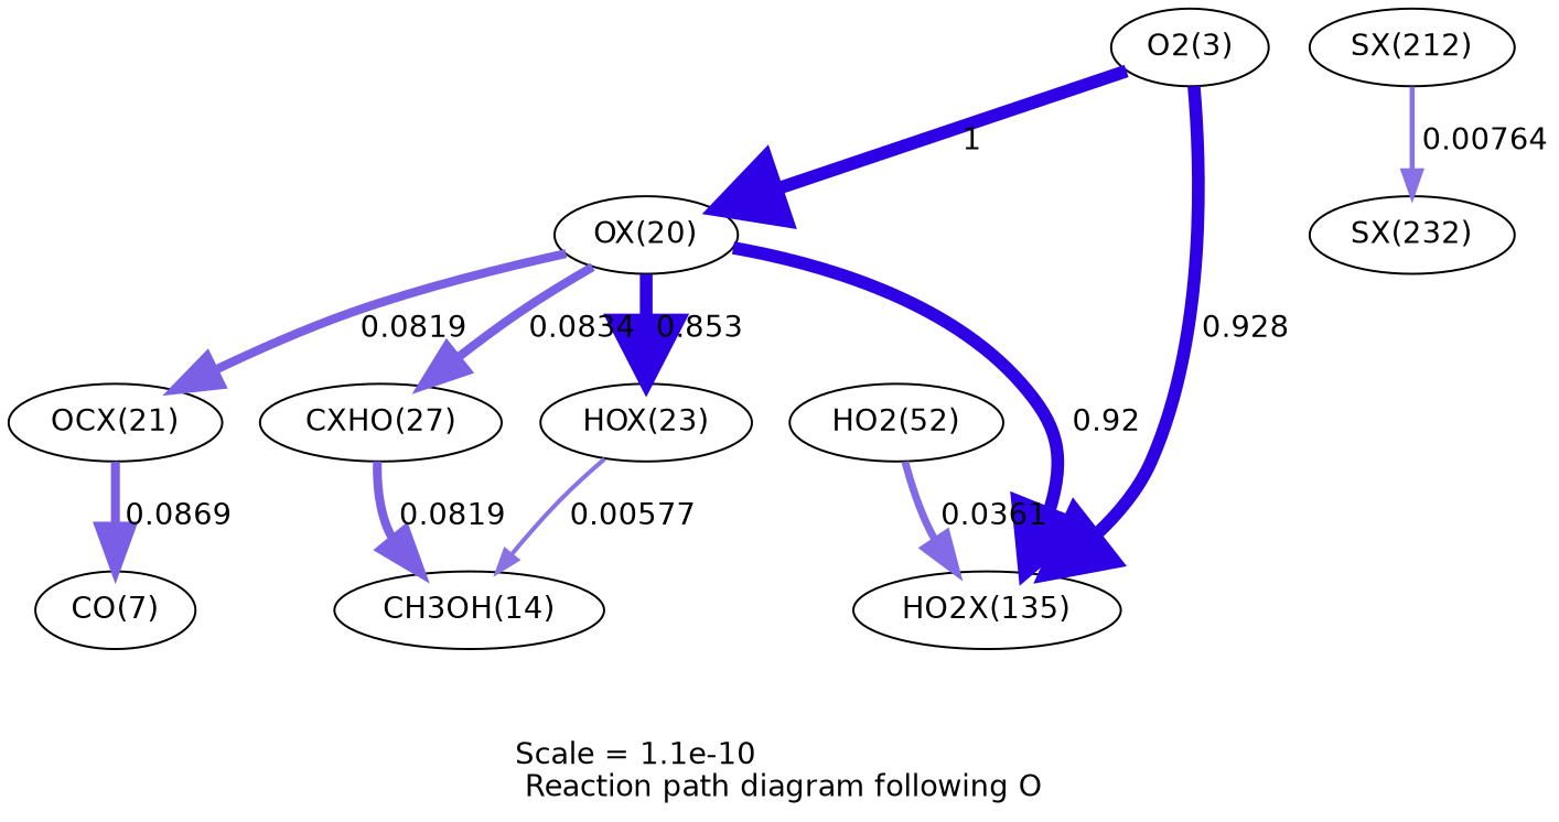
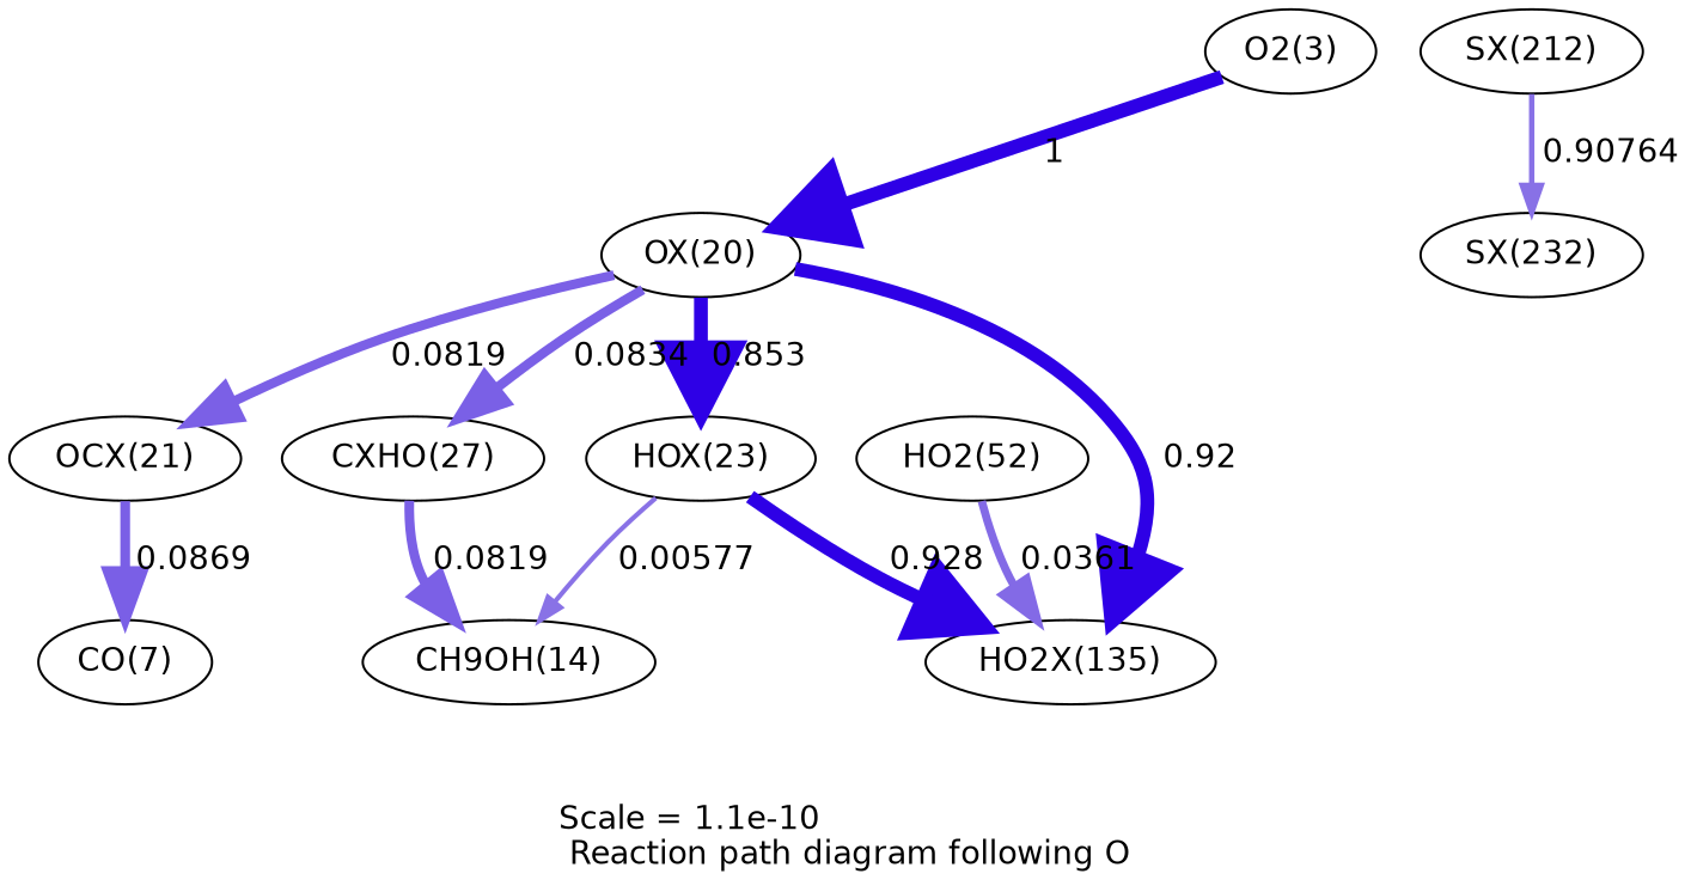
  digraph {
    fontname=Helvetica
    label="Scale = 1.1e-10\l Reaction path diagram following O"
    node [fontname=Helvetica]
    edge [arrowsize=2.06 color="0.7, 0.582, 0.9" fontname=Helvetica penwidth=5.94]
    n1 [label="O2(3)"]
    n2 [label="OX(20)"]
    n3 [label="HOX(23)"]
    n4 [label="HO2X(135)"]
    n5 [label="CXHO(27)"]
    n6 [label="OCX(21)"]
-   n7 [label="CH3OH(14)"]
+   n7 [label="CH9OH(14)"]
    n8 [label="CO(7)"]
    n9 [label="HO2(52)"]
    n10 [label="SX(212)"]
    n11 [label="SX(232)"]
    n1 -> n2 [arrowsize=3 color="0.7, 1.5, 0.9" label=" 1" penwidth=6]
    n2 -> n3 [arrowsize=2.94 color="0.7, 1.35, 0.9" label=" 0.853" penwidth=5.88]
    n2 -> n4 [arrowsize=2.97 color="0.7, 1.42, 0.9" label=" 0.92"]
    n2 -> n5 [color="0.7, 0.583, 0.9" label=" 0.0834" penwidth=4.12]
    n2 -> n6 [label=" 0.0819" penwidth=4.11]
-   n1 -> n4 [arrowsize=2.97 color="0.7, 1.43, 0.9" label=" 0.928"]
+   n3 -> n4 [arrowsize=2.97 color="0.7, 1.43, 0.9" label=" 0.928"]
    n3 -> n7 [arrowsize=1.01 color="0.7, 0.505, 0.9" label=" 0.00577" penwidth=2.03]
    n5 -> n7 [label=" 0.0819" penwidth=4.11]
    n6 -> n8 [arrowsize=2.08 color="0.7, 0.587, 0.9" label=" 0.0869" penwidth=4.16]
    n9 -> n4 [arrowsize=1.75 color="0.7, 0.536, 0.9" label=" 0.0361" penwidth=3.49]
-   n10 -> n11 [arrowsize=1.16 color="0.7, 0.508, 0.9" label=" 0.00764" penwidth=2.32]
+   n10 -> n11 [arrowsize=1.16 color="0.7, 0.508, 0.9" label=" 0.90764" penwidth=2.32]
  }
